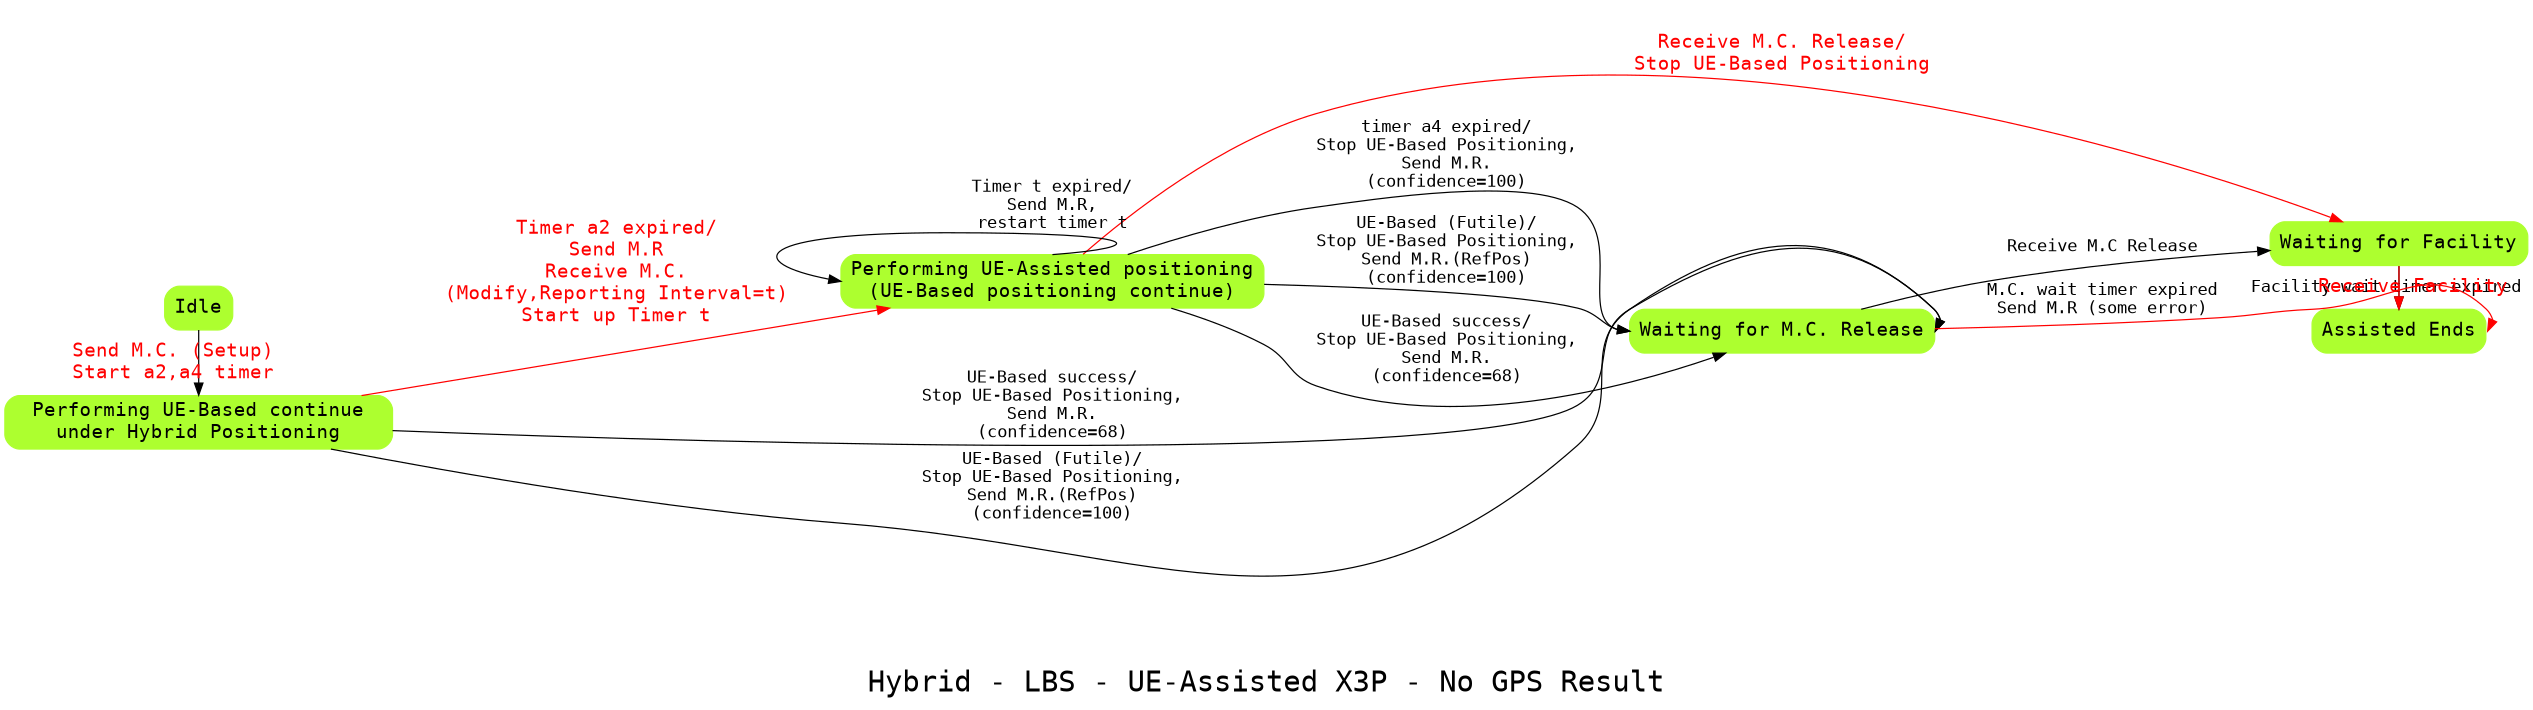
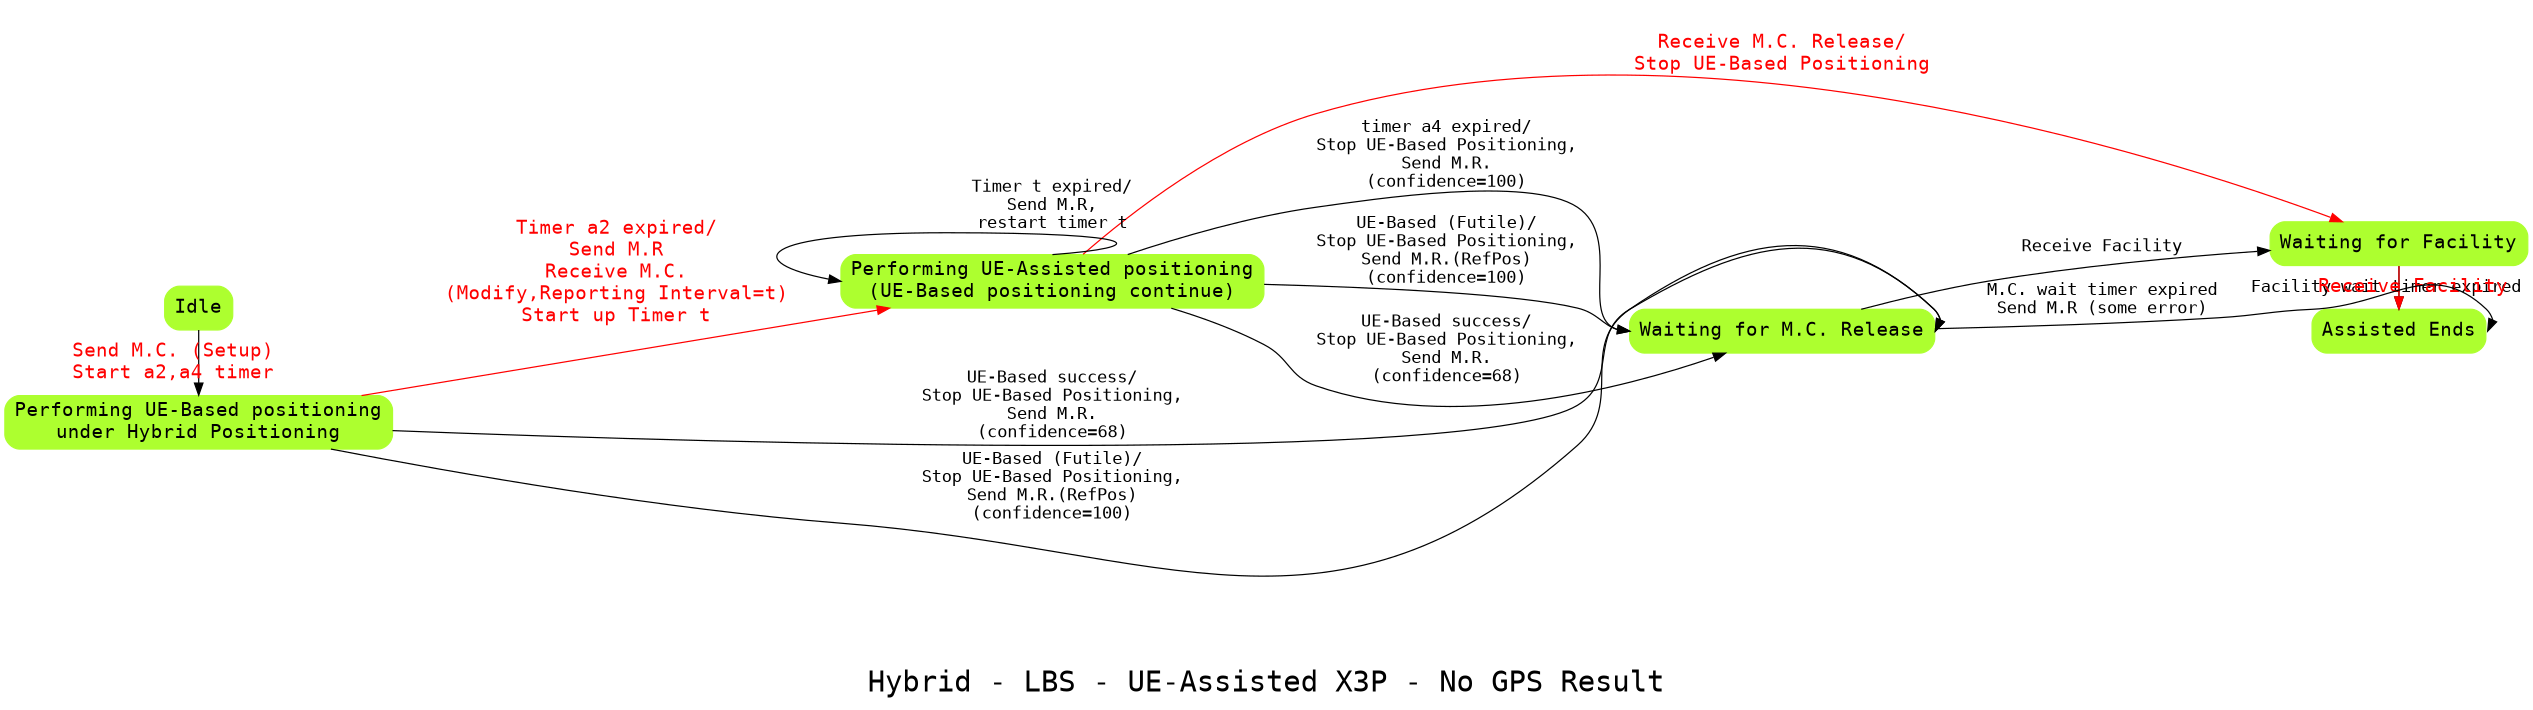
  digraph {
    fontname="DejaVu Sans Mono"
    fontsize=24
    label="Hybrid - LBS - UE-Assisted X3P - No GPS Result"
    rankdir=LR
    ranksep=1.2
    node [color=greenyellow fontname="DejaVu Sans Mono" fontsize=16 shape=box style="rounded,filled"]
    edge [fontname="DejaVu Sans Mono" fontsize=14]
    n1 [label=Idle]
-   n2 [label="Performing UE-Based continue\nunder Hybrid Positioning"]
+   n2 [label="Performing UE-Based positioning\nunder Hybrid Positioning"]
    n3 [label="Waiting for Facility"]
    n4 [label="Assisted Ends"]
    n5 [label="Performing UE-Assisted positioning\n(UE-Based positioning continue)"]
    n6 [label="Waiting for M.C. Release"]
    subgraph sub_1 {
      rank=same
      n1
      n2
    }
    subgraph sub_2 {
      rank=same
      n3
      n4
    }
    n1 -> n2 [color=black fontcolor=red fontsize=16 label="Send M.C. (Setup)\nStart a2,a4 timer"]
    n2 -> n5 [color=red fontcolor=red fontsize=16 label="Timer a2 expired/\nSend M.R\nReceive M.C.\n(Modify,Reporting Interval=t)\nStart up Timer t"]
    n2 -> n6 [headport=e label="UE-Based success/\nStop UE-Based Positioning,\nSend M.R.\n(confidence=68)"]
    n2 -> n6 [headport=e label="UE-Based (Futile)/\nStop UE-Based Positioning,\nSend M.R.(RefPos)\n(confidence=100)"]
    n3 -> n4 [label="Facility wait timer expired"]
    n3 -> n4 [color=red fontcolor=red fontsize=16 label="Receive Facility"]
    n5 -> n3 [color=red fontcolor=red fontsize=16 label="Receive M.C. Release/\nStop UE-Based Positioning"]
    n5 -> n5 [headport=w label="Timer t expired/\nSend M.R,\nrestart timer t" tailport=n]
    n5 -> n6 [headport=w label="timer a4 expired/\nStop UE-Based Positioning,\nSend M.R.\n(confidence=100)"]
    n5 -> n6 [headport=w label="UE-Based (Futile)/\nStop UE-Based Positioning,\nSend M.R.(RefPos)\n(confidence=100)"]
    n5 -> n6 [label="UE-Based success/\nStop UE-Based Positioning,\nSend M.R.\n(confidence=68)"]
-   n6 -> n3 [label="Receive M.C Release"]
-   n6 -> n4 [headport=e label="M.C. wait timer expired\nSend M.R (some error)" color=red]
+   n6 -> n3 [label="Receive Facility"]
+   n6 -> n4 [headport=e label="M.C. wait timer expired\nSend M.R (some error)"]
  }
